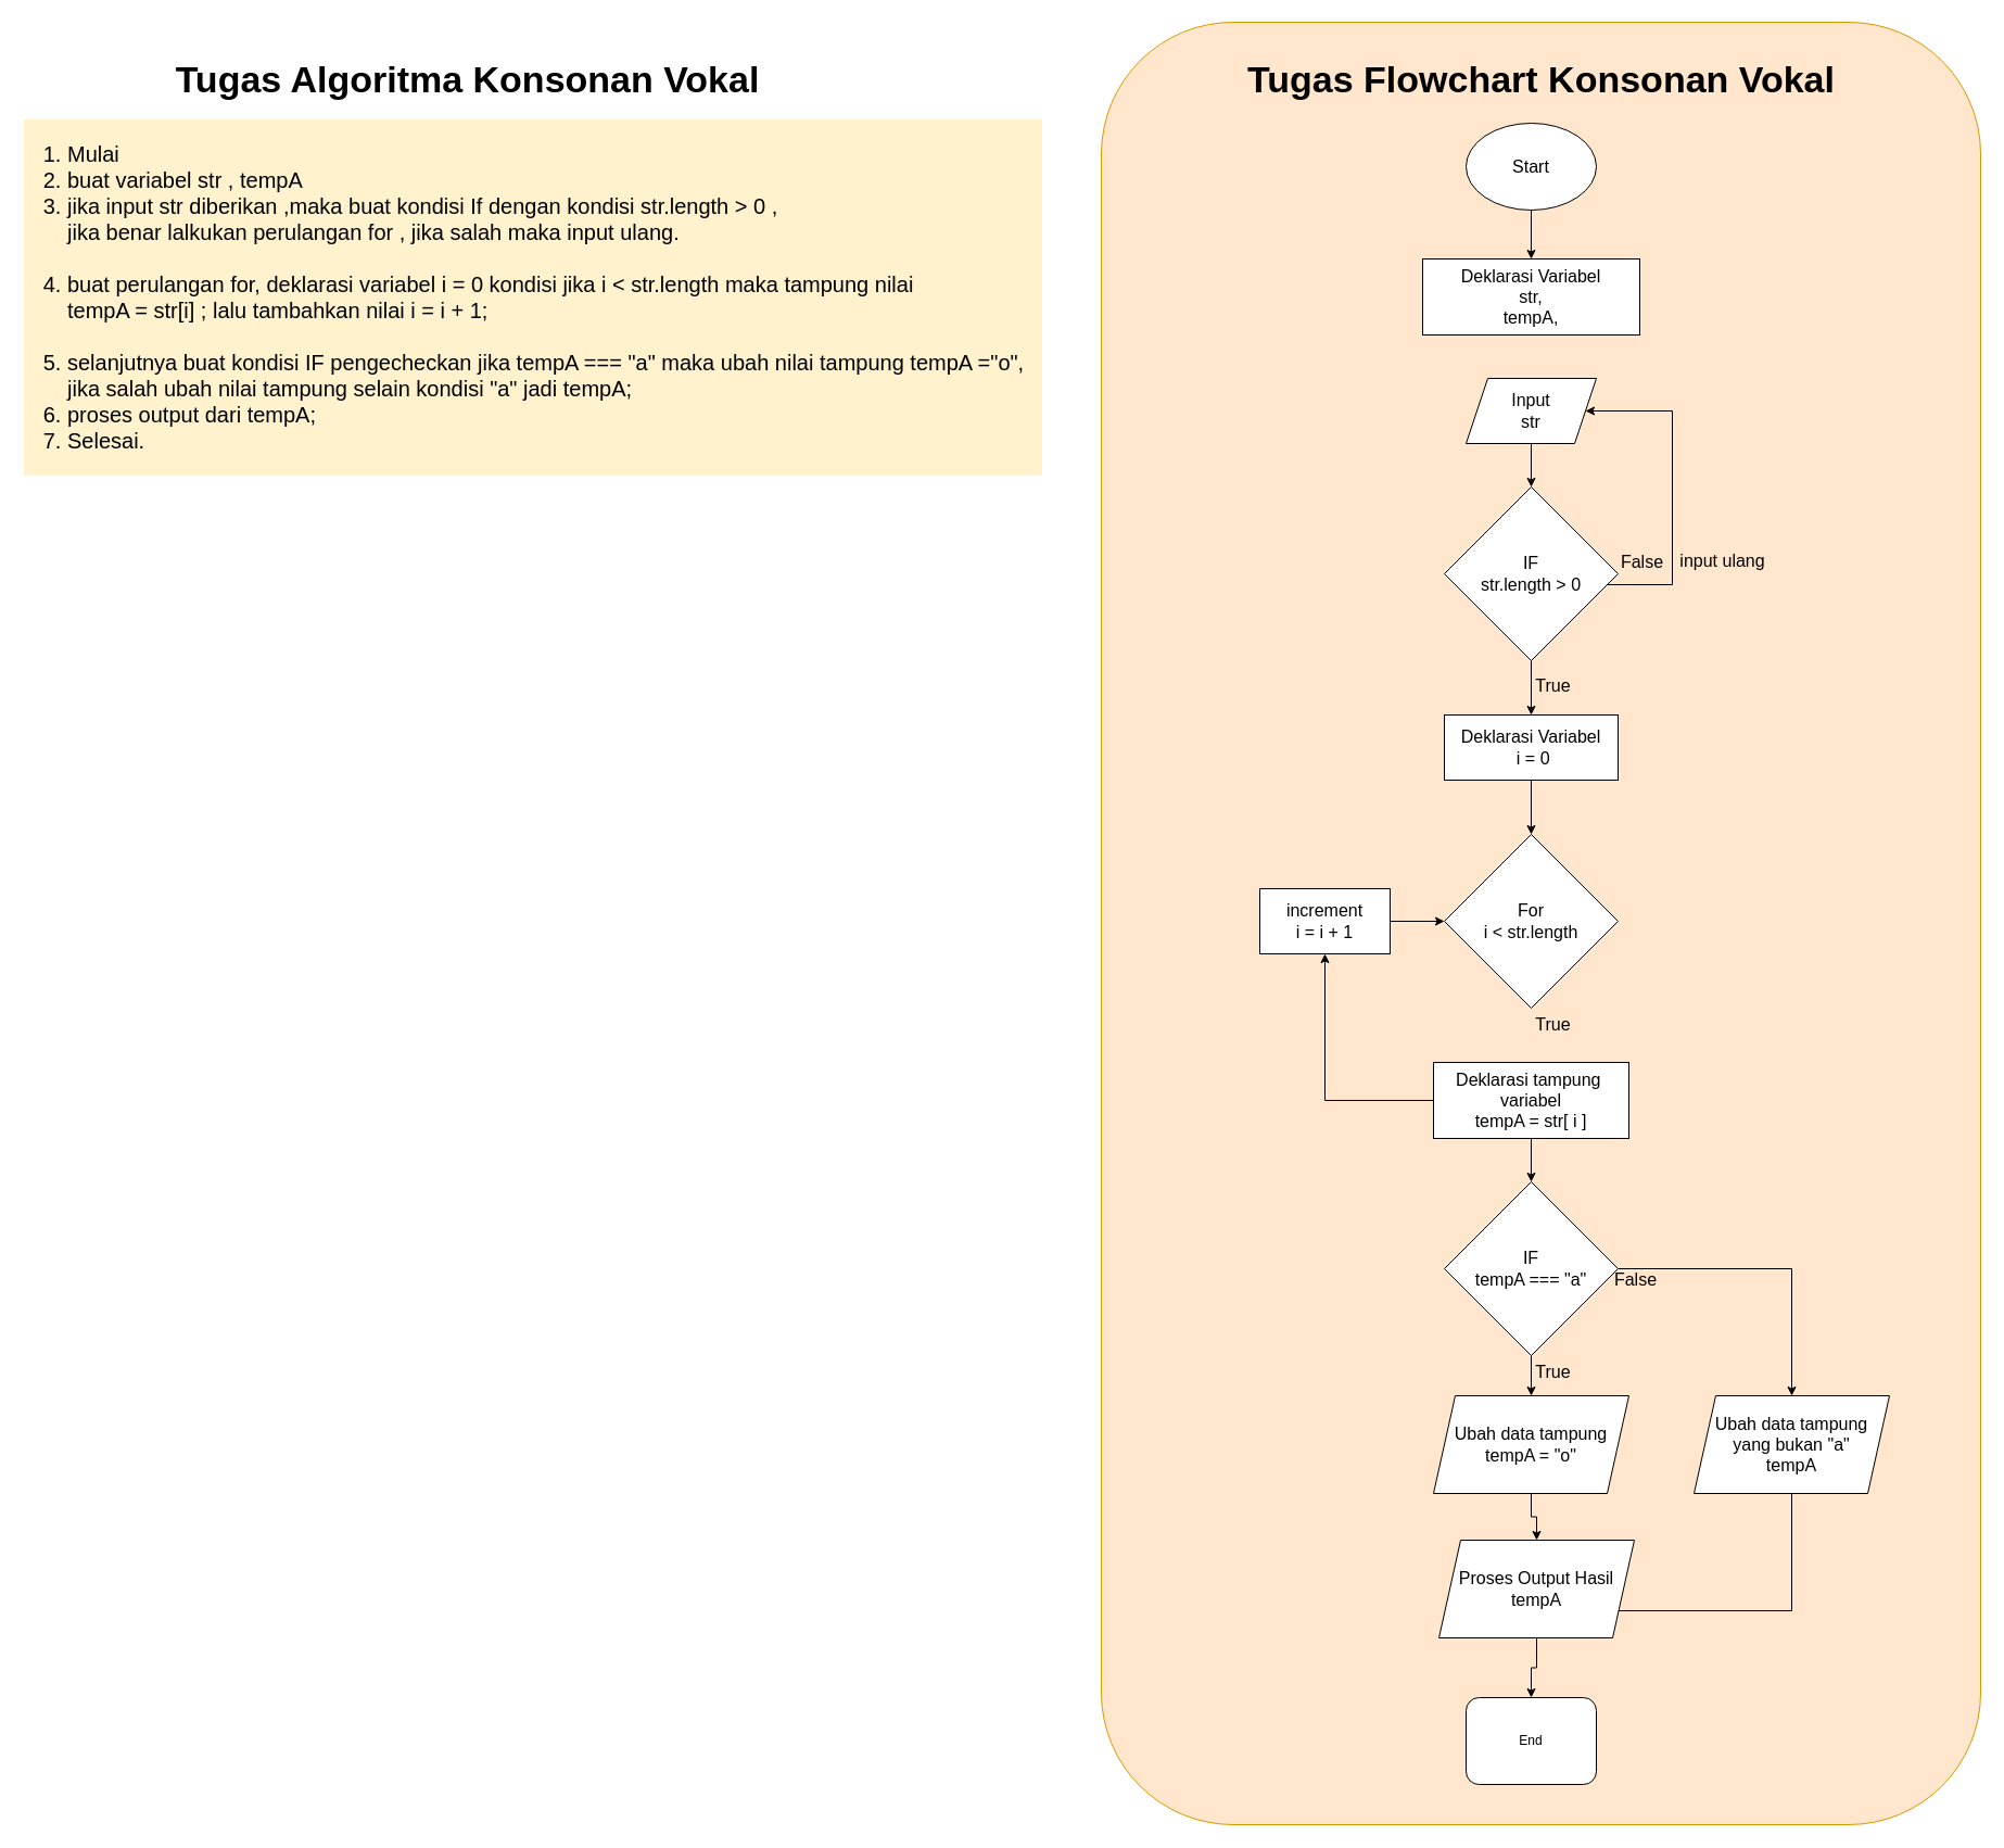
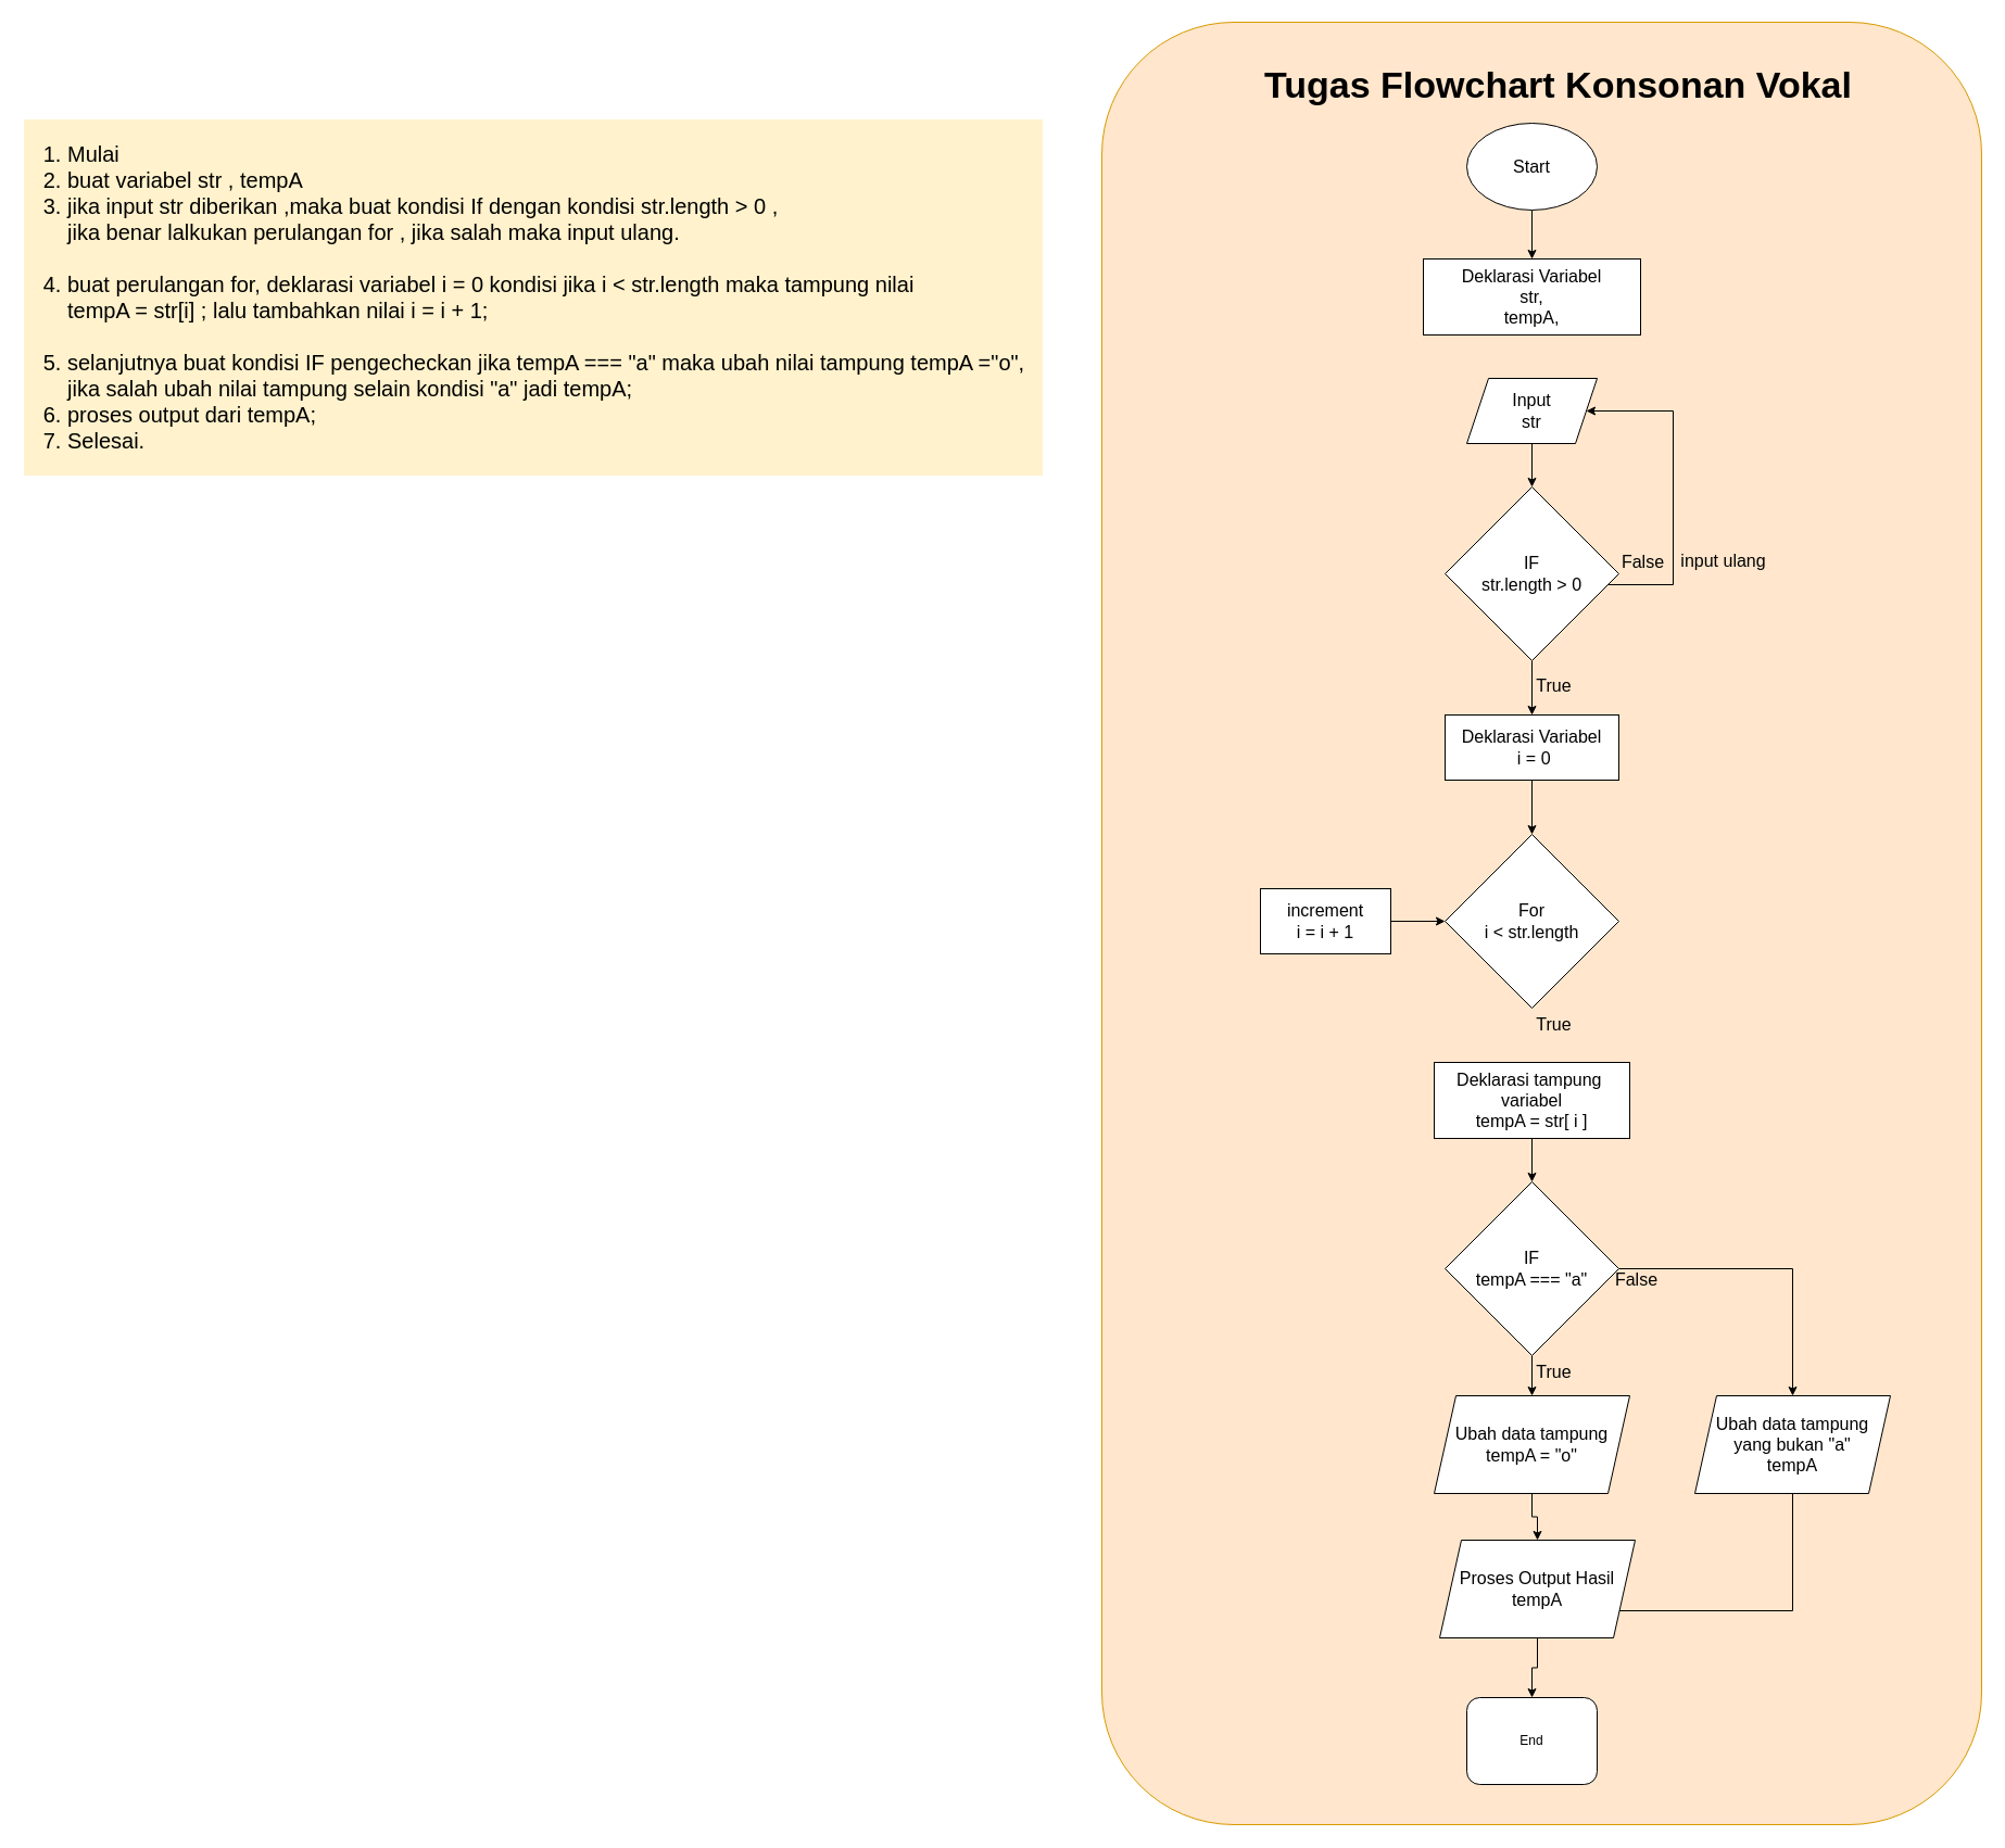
  <mxCell id="0" />
  <mxCell id="1" parent="0" />
  <mxCell id="2" value="" style="rounded=1;whiteSpace=wrap;html=1;fontSize=16;fillColor=#ffe6cc;strokeColor=#d79b00;" parent="1" vertex="1"><mxGeometry x="1014" y="20" width="810" height="1660" as="geometry" /></mxCell>
  <mxCell id="3" value="" style="edgeStyle=orthogonalEdgeStyle;rounded=0;orthogonalLoop=1;jettySize=auto;html=1;fontSize=16;" parent="1" source="4" target="6" edge="1"><mxGeometry relative="1" as="geometry" /></mxCell>
  <mxCell id="4" value="Start" style="ellipse;whiteSpace=wrap;html=1;fontSize=16;" parent="1" vertex="1"><mxGeometry x="1350" y="113" width="120" height="80" as="geometry" /></mxCell>
  <mxCell id="5" value="End" style="whiteSpace=wrap;html=1;rounded=1;" parent="1" vertex="1"><mxGeometry x="1350" y="1563" width="120" height="80" as="geometry" /></mxCell>
  <mxCell id="6" value="Deklarasi Variabel&lt;br style=&quot;font-size: 16px;&quot;&gt;str,&lt;br style=&quot;font-size: 16px;&quot;&gt;tempA,&lt;br style=&quot;font-size: 16px;&quot;&gt;" style="whiteSpace=wrap;html=1;fontSize=16;" parent="1" vertex="1"><mxGeometry x="1310" y="238" width="200" height="70" as="geometry" /></mxCell>
  <mxCell id="7" value="" style="edgeStyle=orthogonalEdgeStyle;rounded=0;orthogonalLoop=1;jettySize=auto;html=1;fontSize=16;" parent="1" source="8" target="11" edge="1"><mxGeometry relative="1" as="geometry" /></mxCell>
  <mxCell id="8" value="Input&lt;br&gt;str" style="shape=parallelogram;perimeter=parallelogramPerimeter;whiteSpace=wrap;html=1;fixedSize=1;fontSize=16;" parent="1" vertex="1"><mxGeometry x="1350" y="348" width="120" height="60" as="geometry" /></mxCell>
  <mxCell id="9" value="" style="edgeStyle=orthogonalEdgeStyle;rounded=0;orthogonalLoop=1;jettySize=auto;html=1;fontSize=16;" parent="1" source="11" target="13" edge="1"><mxGeometry relative="1" as="geometry" /></mxCell>
  <mxCell id="10" style="edgeStyle=orthogonalEdgeStyle;rounded=0;orthogonalLoop=1;jettySize=auto;html=1;entryX=1;entryY=0.5;entryDx=0;entryDy=0;fontSize=16;" parent="1" source="11" target="8" edge="1"><mxGeometry relative="1" as="geometry"><Array as="points"><mxPoint x="1540" y="538" /><mxPoint x="1540" y="378" /></Array></mxGeometry></mxCell>
  <mxCell id="11" value="&lt;div style=&quot;&quot;&gt;&lt;span style=&quot;background-color: initial;&quot;&gt;IF&lt;/span&gt;&lt;/div&gt;str.length &amp;gt; 0" style="rhombus;whiteSpace=wrap;html=1;fontSize=16;align=center;verticalAlign=middle;" parent="1" vertex="1"><mxGeometry x="1330" y="448" width="160" height="160" as="geometry" /></mxCell>
  <mxCell id="12" value="" style="edgeStyle=orthogonalEdgeStyle;rounded=0;orthogonalLoop=1;jettySize=auto;html=1;fontSize=16;" parent="1" source="13" target="16" edge="1"><mxGeometry relative="1" as="geometry" /></mxCell>
  <mxCell id="13" value="Deklarasi Variabel&lt;br&gt;&amp;nbsp;i = 0" style="whiteSpace=wrap;html=1;fontSize=16;" parent="1" vertex="1"><mxGeometry x="1330" y="658" width="160" height="60" as="geometry" /></mxCell>
  <mxCell id="14" value="True" style="text;html=1;align=center;verticalAlign=middle;resizable=0;points=[];autosize=1;strokeColor=none;fillColor=none;fontSize=16;" parent="1" vertex="1"><mxGeometry x="1400" y="616" width="60" height="30" as="geometry" /></mxCell>
  <mxCell id="15" value="False" style="text;html=1;align=center;verticalAlign=middle;resizable=0;points=[];autosize=1;strokeColor=none;fillColor=none;fontSize=16;" parent="1" vertex="1"><mxGeometry x="1482" y="502" width="60" height="30" as="geometry" /></mxCell>
  <mxCell id="16" value="For&lt;br&gt;i &amp;lt; str.length" style="rhombus;whiteSpace=wrap;html=1;fontSize=16;" parent="1" vertex="1"><mxGeometry x="1330" y="768" width="160" height="160" as="geometry" /></mxCell>
  <mxCell id="17" style="edgeStyle=orthogonalEdgeStyle;rounded=0;orthogonalLoop=1;jettySize=auto;html=1;fontSize=16;" parent="1" source="18" target="16" edge="1"><mxGeometry relative="1" as="geometry" /></mxCell>
  <mxCell id="18" value="increment&lt;br&gt;i = i + 1" style="whiteSpace=wrap;html=1;fontSize=16;" parent="1" vertex="1"><mxGeometry x="1160" y="818" width="120" height="60" as="geometry" /></mxCell>
  <mxCell id="19" style="edgeStyle=orthogonalEdgeStyle;rounded=0;orthogonalLoop=1;jettySize=auto;html=1;exitX=0.5;exitY=1;exitDx=0;exitDy=0;entryX=0.5;entryY=0;entryDx=0;entryDy=0;fontSize=16;" parent="1" source="20" target="32" edge="1"><mxGeometry relative="1" as="geometry" /></mxCell>
  <mxCell id="20" value="Ubah data tampung&lt;br&gt;tempA = &quot;o&quot;" style="shape=parallelogram;perimeter=parallelogramPerimeter;whiteSpace=wrap;html=1;fixedSize=1;fontSize=16;" parent="1" vertex="1"><mxGeometry x="1320" y="1285" width="180" height="90" as="geometry" /></mxCell>
  <mxCell id="21" style="edgeStyle=orthogonalEdgeStyle;rounded=0;orthogonalLoop=1;jettySize=auto;html=1;entryX=0.5;entryY=0;entryDx=0;entryDy=0;fontSize=16;" parent="1" source="23" target="26" edge="1"><mxGeometry relative="1" as="geometry" /></mxCell>
- <mxCell id="22" style="edgeStyle=orthogonalEdgeStyle;rounded=0;orthogonalLoop=1;jettySize=auto;html=1;entryX=0.5;entryY=1;entryDx=0;entryDy=0;fontSize=16;" parent="1" source="23" target="18" edge="1"><mxGeometry relative="1" as="geometry" /></mxCell>
  <mxCell id="23" value="Deklarasi tampung&amp;nbsp; variabel&lt;br&gt;tempA = str[ i ]" style="whiteSpace=wrap;html=1;fontSize=16;" parent="1" vertex="1"><mxGeometry x="1320" y="978" width="180" height="70" as="geometry" /></mxCell>
  <mxCell id="24" style="edgeStyle=orthogonalEdgeStyle;rounded=0;orthogonalLoop=1;jettySize=auto;html=1;exitX=0.5;exitY=1;exitDx=0;exitDy=0;entryX=0.5;entryY=0;entryDx=0;entryDy=0;fontSize=16;" parent="1" source="26" target="20" edge="1"><mxGeometry relative="1" as="geometry" /></mxCell>
  <mxCell id="25" style="edgeStyle=orthogonalEdgeStyle;rounded=0;orthogonalLoop=1;jettySize=auto;html=1;fontSize=16;" parent="1" source="26" target="29" edge="1"><mxGeometry relative="1" as="geometry" /></mxCell>
  <mxCell id="26" value="IF&lt;br&gt;tempA === &quot;a&quot;" style="rhombus;whiteSpace=wrap;html=1;fontSize=16;" parent="1" vertex="1"><mxGeometry x="1330" y="1088" width="160" height="160" as="geometry" /></mxCell>
  <mxCell id="27" value="True" style="text;html=1;align=center;verticalAlign=middle;resizable=0;points=[];autosize=1;strokeColor=none;fillColor=none;fontSize=16;" parent="1" vertex="1"><mxGeometry x="1400" y="1248" width="60" height="30" as="geometry" /></mxCell>
  <mxCell id="28" style="edgeStyle=orthogonalEdgeStyle;rounded=0;orthogonalLoop=1;jettySize=auto;html=1;exitX=0.5;exitY=1;exitDx=0;exitDy=0;entryX=1;entryY=0.5;entryDx=0;entryDy=0;fontSize=16;" parent="1" source="29" target="32" edge="1"><mxGeometry relative="1" as="geometry"><Array as="points"><mxPoint x="1650" y="1483" /><mxPoint x="1490" y="1483" /></Array></mxGeometry></mxCell>
  <mxCell id="29" value="Ubah data tampung&lt;br&gt;yang bukan &quot;a&quot;&lt;br&gt;tempA" style="shape=parallelogram;perimeter=parallelogramPerimeter;whiteSpace=wrap;html=1;fixedSize=1;fontSize=16;" parent="1" vertex="1"><mxGeometry x="1560" y="1285" width="180" height="90" as="geometry" /></mxCell>
  <mxCell id="30" value="False" style="text;html=1;align=center;verticalAlign=middle;resizable=0;points=[];autosize=1;strokeColor=none;fillColor=none;fontSize=16;" parent="1" vertex="1"><mxGeometry x="1476" y="1163" width="60" height="30" as="geometry" /></mxCell>
  <mxCell id="31" style="edgeStyle=orthogonalEdgeStyle;rounded=0;orthogonalLoop=1;jettySize=auto;html=1;exitX=0.5;exitY=1;exitDx=0;exitDy=0;fontSize=16;" parent="1" source="32" target="5" edge="1"><mxGeometry relative="1" as="geometry" /></mxCell>
  <mxCell id="32" value="Proses Output Hasil&lt;br&gt;tempA" style="shape=parallelogram;perimeter=parallelogramPerimeter;whiteSpace=wrap;html=1;fixedSize=1;fontSize=16;" parent="1" vertex="1"><mxGeometry x="1325" y="1418" width="180" height="90" as="geometry" /></mxCell>
  <mxCell id="33" value="True" style="text;html=1;align=center;verticalAlign=middle;resizable=0;points=[];autosize=1;strokeColor=none;fillColor=none;fontSize=16;" parent="1" vertex="1"><mxGeometry x="1400" y="928" width="60" height="30" as="geometry" /></mxCell>
  <mxCell id="34" value="input ulang" style="text;html=1;align=center;verticalAlign=middle;resizable=0;points=[];autosize=1;strokeColor=none;fillColor=none;fontSize=16;" parent="1" vertex="1"><mxGeometry x="1536" y="501" width="100" height="30" as="geometry" /></mxCell>
- <mxCell id="35" value="&lt;font style=&quot;font-size: 34px;&quot;&gt;&lt;b&gt;Tugas Flowchart Konsonan Vokal&lt;/b&gt;&lt;/font&gt;" style="text;html=1;align=center;verticalAlign=middle;resizable=0;points=[];autosize=1;strokeColor=none;fillColor=none;fontSize=16;" parent="1" vertex="1"><mxGeometry x="1139" y="48" width="560" height="50" as="geometry" /></mxCell>
+ <mxCell id="35" value="&lt;font style=&quot;font-size: 34px;&quot;&gt;&lt;b&gt;Tugas Flowchart Konsonan Vokal&lt;/b&gt;&lt;/font&gt;" style="text;html=1;align=center;verticalAlign=middle;resizable=0;points=[];autosize=1;strokeColor=none;fillColor=none;fontSize=16;" parent="1" vertex="1"><mxGeometry x="1154" y="53" width="560" height="50" as="geometry" /></mxCell>
  <mxCell id="36" value="&lt;ol style=&quot;font-size: 20px;&quot;&gt;&lt;li&gt;Mulai&lt;/li&gt;&lt;li&gt;buat variabel str , tempA&lt;/li&gt;&lt;li&gt;jika input str diberikan ,maka buat kondisi If dengan kondisi str.length &amp;gt; 0 , &lt;br&gt;jika benar lalkukan perulangan for , jika salah maka input ulang.&lt;br&gt;&lt;br&gt;&lt;/li&gt;&lt;li&gt;buat perulangan for, deklarasi variabel i = 0 kondisi jika i &amp;lt; str.length maka tampung nilai&amp;nbsp; &amp;nbsp;&amp;nbsp;&lt;br&gt;tempA = str[i] ; lalu tambahkan nilai i = i + 1;&lt;br&gt;&lt;br&gt;&lt;/li&gt;&lt;li&gt;selanjutnya buat kondisi IF pengecheckan jika tempA === &quot;a&quot; maka ubah nilai tampung tempA =&quot;o&quot;,&amp;nbsp; &amp;nbsp;&lt;br&gt;jika salah ubah nilai tampung selain kondisi &quot;a&quot; jadi tempA;&lt;/li&gt;&lt;li&gt;proses output dari tempA;&lt;/li&gt;&lt;li&gt;Selesai.&lt;/li&gt;&lt;/ol&gt;" style="text;html=1;align=left;verticalAlign=middle;resizable=0;points=[];autosize=1;strokeColor=none;fillColor=none;fontSize=14;labelBackgroundColor=#FFF2CC;" vertex="1" parent="1"><mxGeometry x="20" y="103" width="960" height="340" as="geometry" /></mxCell>
- <mxCell id="37" value="&lt;font style=&quot;font-size: 34px;&quot;&gt;&lt;b&gt;Tugas Algoritma Konsonan Vokal&lt;/b&gt;&lt;/font&gt;" style="text;html=1;align=center;verticalAlign=middle;resizable=0;points=[];autosize=1;strokeColor=none;fillColor=none;fontSize=16;" vertex="1" parent="1"><mxGeometry x="150" y="48" width="560" height="50" as="geometry" /></mxCell>
